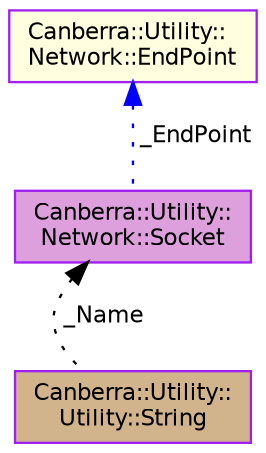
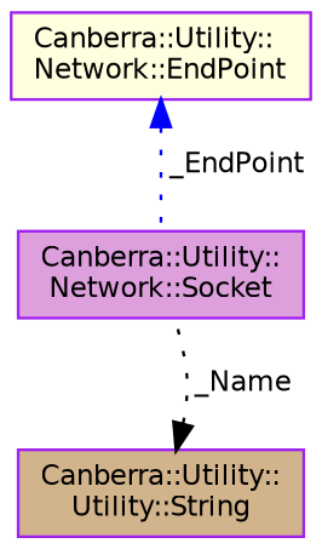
  digraph {
    node [color=purple fontname=Helvetica fontsize=10 shape=record style=filled]
    edge [dir=back fontname=Helvetica fontsize=10 labelfontname=Helvetica labelfontsize=10 style=dotted]
    n1 [fillcolor=plum fontcolor=black height=0.2 label="Canberra::Utility::\lNetwork::Socket" width=0.4]
    n2 [fillcolor=lightyellow height=0.2 label="Canberra::Utility::\lNetwork::EndPoint" width=0.4]
    n3 [fillcolor=tan height=0.2 label="Canberra::Utility::\lUtility::String" width=0.4]
    n2 -> n1 [color=blue label=" _EndPoint"]
-   n1 -> n3 [color=black label=" _Name"]
+   n3 -> n1 [color=black label=" _Name"]
  }
